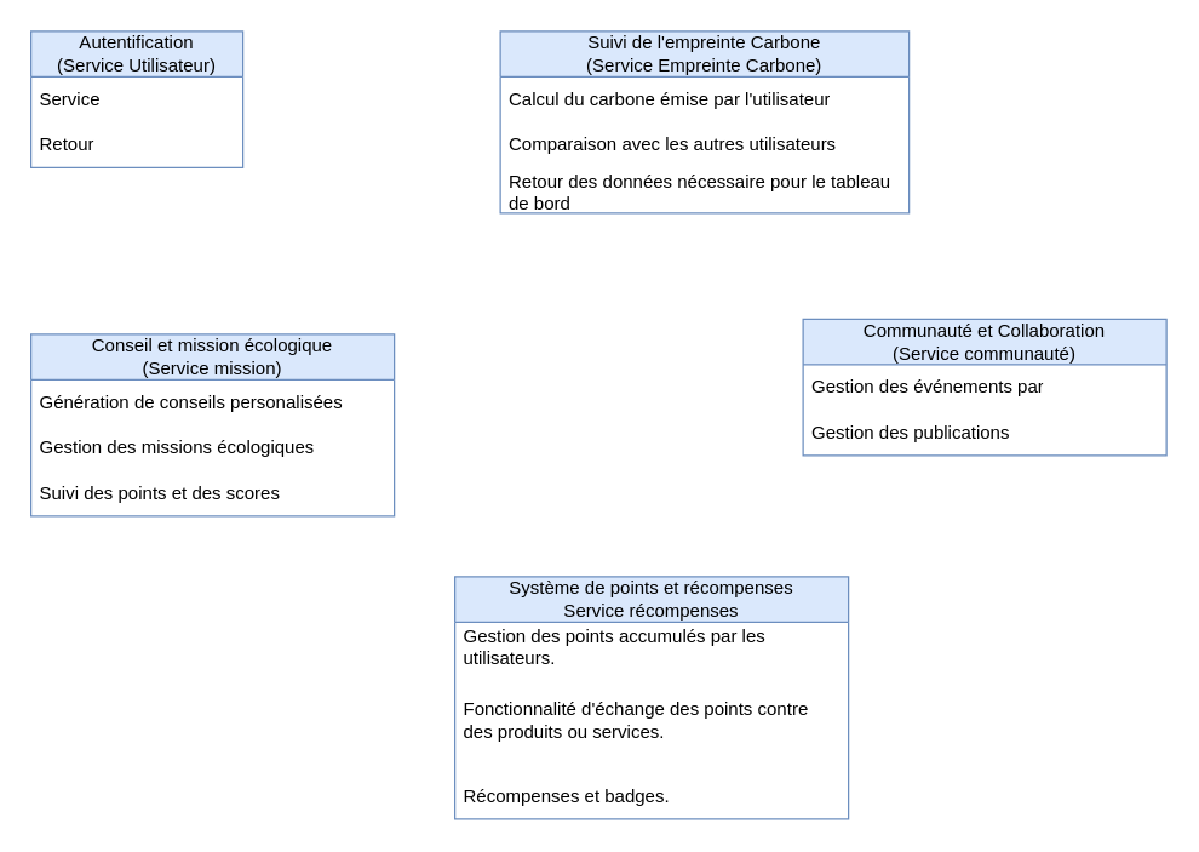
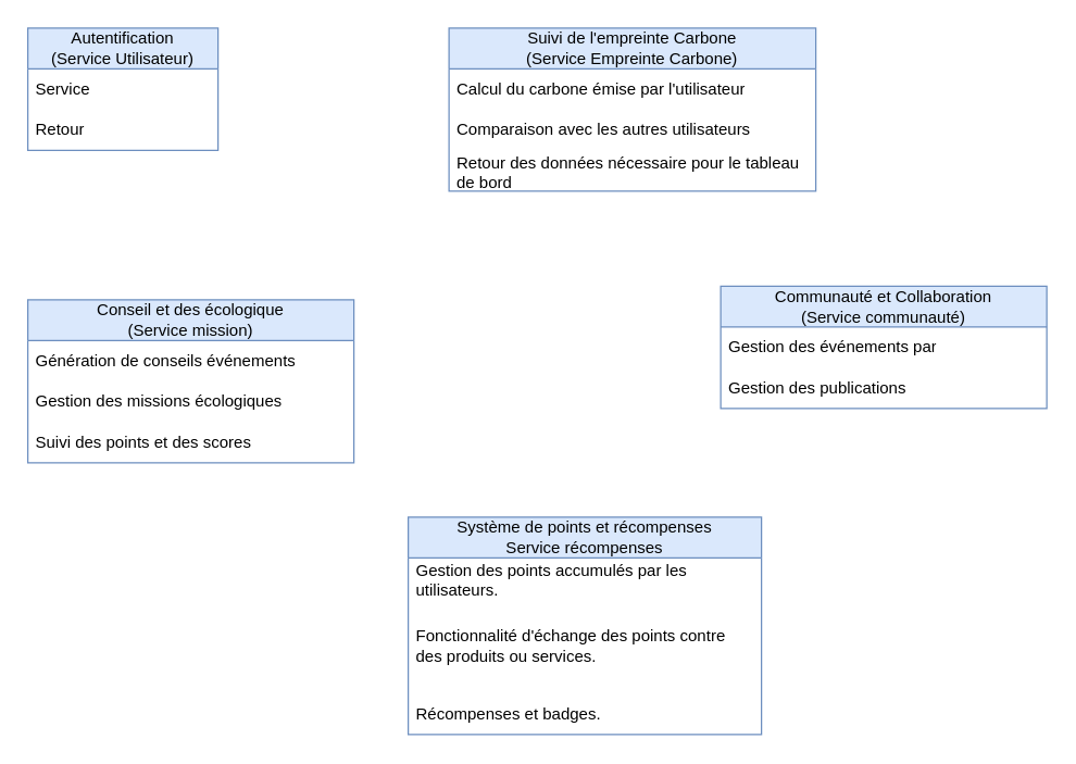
  <mxCell id="0" />
  <mxCell id="1" parent="0" />
  <mxCell id="2" value="Autentification&lt;div&gt;(Service Utilisateur)&lt;/div&gt;" style="swimlane;fontStyle=0;childLayout=stackLayout;horizontal=1;startSize=30;horizontalStack=0;resizeParent=1;resizeParentMax=0;resizeLast=0;collapsible=1;marginBottom=0;whiteSpace=wrap;html=1;fillColor=#dae8fc;strokeColor=#6c8ebf;" vertex="1" parent="1"><mxGeometry x="20" y="20" width="140" height="90" as="geometry" /></mxCell>
  <mxCell id="3" value="Service" style="text;strokeColor=none;fillColor=none;align=left;verticalAlign=middle;spacingLeft=4;spacingRight=4;overflow=hidden;points=[[0,0.5],[1,0.5]];portConstraint=eastwest;rotatable=0;whiteSpace=wrap;html=1;" vertex="1" parent="2"><mxGeometry y="30" width="140" height="30" as="geometry" /></mxCell>
  <mxCell id="4" value="Retour" style="text;strokeColor=none;fillColor=none;align=left;verticalAlign=middle;spacingLeft=4;spacingRight=4;overflow=hidden;points=[[0,0.5],[1,0.5]];portConstraint=eastwest;rotatable=0;whiteSpace=wrap;html=1;" vertex="1" parent="2"><mxGeometry y="60" width="140" height="30" as="geometry" /></mxCell>
  <mxCell id="5" value="Suivi de l'empreinte Carbone&lt;br&gt;(Service Empreinte Carbone)" style="swimlane;fontStyle=0;childLayout=stackLayout;horizontal=1;startSize=30;horizontalStack=0;resizeParent=1;resizeParentMax=0;resizeLast=0;collapsible=1;marginBottom=0;whiteSpace=wrap;html=1;fillColor=#dae8fc;strokeColor=#6c8ebf;" vertex="1" parent="1"><mxGeometry x="330" y="20" width="270" height="120" as="geometry" /></mxCell>
  <mxCell id="6" value="Calcul du carbone émise par l'utilisateur" style="text;strokeColor=none;fillColor=none;align=left;verticalAlign=middle;spacingLeft=4;spacingRight=4;overflow=hidden;points=[[0,0.5],[1,0.5]];portConstraint=eastwest;rotatable=0;whiteSpace=wrap;html=1;" vertex="1" parent="5"><mxGeometry y="30" width="270" height="30" as="geometry" /></mxCell>
  <mxCell id="7" value="Comparaison avec les autres utilisateurs" style="text;strokeColor=none;fillColor=none;align=left;verticalAlign=middle;spacingLeft=4;spacingRight=4;overflow=hidden;points=[[0,0.5],[1,0.5]];portConstraint=eastwest;rotatable=0;whiteSpace=wrap;html=1;" vertex="1" parent="5"><mxGeometry y="60" width="270" height="30" as="geometry" /></mxCell>
  <mxCell id="8" value="Retour des données nécessaire pour le tableau de bord" style="text;strokeColor=none;fillColor=none;align=left;verticalAlign=middle;spacingLeft=4;spacingRight=4;overflow=hidden;points=[[0,0.5],[1,0.5]];portConstraint=eastwest;rotatable=0;whiteSpace=wrap;html=1;" vertex="1" parent="5"><mxGeometry y="90" width="270" height="30" as="geometry" /></mxCell>
- <mxCell id="9" value="Conseil et mission écologique&lt;br&gt;(Service mission)" style="swimlane;fontStyle=0;childLayout=stackLayout;horizontal=1;startSize=30;horizontalStack=0;resizeParent=1;resizeParentMax=0;resizeLast=0;collapsible=1;marginBottom=0;whiteSpace=wrap;html=1;fillColor=#dae8fc;strokeColor=#6c8ebf;" vertex="1" parent="1"><mxGeometry x="20" y="220" width="240" height="120" as="geometry" /></mxCell>
- <mxCell id="10" value="Génération de conseils personalisées" style="text;strokeColor=none;fillColor=none;align=left;verticalAlign=middle;spacingLeft=4;spacingRight=4;overflow=hidden;points=[[0,0.5],[1,0.5]];portConstraint=eastwest;rotatable=0;whiteSpace=wrap;html=1;" vertex="1" parent="9"><mxGeometry y="30" width="240" height="30" as="geometry" /></mxCell>
+ <mxCell id="9" value="Conseil et des écologique&lt;br&gt;(Service mission)" style="swimlane;fontStyle=0;childLayout=stackLayout;horizontal=1;startSize=30;horizontalStack=0;resizeParent=1;resizeParentMax=0;resizeLast=0;collapsible=1;marginBottom=0;whiteSpace=wrap;html=1;fillColor=#dae8fc;strokeColor=#6c8ebf;" vertex="1" parent="1"><mxGeometry x="20" y="220" width="240" height="120" as="geometry" /></mxCell>
+ <mxCell id="10" value="Génération de conseils événements" style="text;strokeColor=none;fillColor=none;align=left;verticalAlign=middle;spacingLeft=4;spacingRight=4;overflow=hidden;points=[[0,0.5],[1,0.5]];portConstraint=eastwest;rotatable=0;whiteSpace=wrap;html=1;" vertex="1" parent="9"><mxGeometry y="30" width="240" height="30" as="geometry" /></mxCell>
  <mxCell id="11" value="Gestion des missions écologiques" style="text;strokeColor=none;fillColor=none;align=left;verticalAlign=middle;spacingLeft=4;spacingRight=4;overflow=hidden;points=[[0,0.5],[1,0.5]];portConstraint=eastwest;rotatable=0;whiteSpace=wrap;html=1;" vertex="1" parent="9"><mxGeometry y="60" width="240" height="30" as="geometry" /></mxCell>
  <mxCell id="12" value="Suivi des points et des scores" style="text;strokeColor=none;fillColor=none;align=left;verticalAlign=middle;spacingLeft=4;spacingRight=4;overflow=hidden;points=[[0,0.5],[1,0.5]];portConstraint=eastwest;rotatable=0;whiteSpace=wrap;html=1;" vertex="1" parent="9"><mxGeometry y="90" width="240" height="30" as="geometry" /></mxCell>
  <mxCell id="13" value="Communauté et Collaboration&lt;br&gt;(Service communauté)" style="swimlane;fontStyle=0;childLayout=stackLayout;horizontal=1;startSize=30;horizontalStack=0;resizeParent=1;resizeParentMax=0;resizeLast=0;collapsible=1;marginBottom=0;whiteSpace=wrap;html=1;fillColor=#dae8fc;strokeColor=#6c8ebf;" vertex="1" parent="1"><mxGeometry x="530" y="210" width="240" height="90" as="geometry" /></mxCell>
  <mxCell id="14" value="Gestion des événements par" style="text;strokeColor=none;fillColor=none;align=left;verticalAlign=middle;spacingLeft=4;spacingRight=4;overflow=hidden;points=[[0,0.5],[1,0.5]];portConstraint=eastwest;rotatable=0;whiteSpace=wrap;html=1;" vertex="1" parent="13"><mxGeometry y="30" width="240" height="30" as="geometry" /></mxCell>
  <mxCell id="15" value="Gestion des publications" style="text;strokeColor=none;fillColor=none;align=left;verticalAlign=middle;spacingLeft=4;spacingRight=4;overflow=hidden;points=[[0,0.5],[1,0.5]];portConstraint=eastwest;rotatable=0;whiteSpace=wrap;html=1;" vertex="1" parent="13"><mxGeometry y="60" width="240" height="30" as="geometry" /></mxCell>
  <mxCell id="16" value="Système de points et récompenses&lt;br&gt;Service récompenses" style="swimlane;fontStyle=0;childLayout=stackLayout;horizontal=1;startSize=30;horizontalStack=0;resizeParent=1;resizeParentMax=0;resizeLast=0;collapsible=1;marginBottom=0;whiteSpace=wrap;html=1;fillColor=#dae8fc;strokeColor=#6c8ebf;" vertex="1" parent="1"><mxGeometry x="300" y="380" width="260" height="160" as="geometry" /></mxCell>
  <mxCell id="17" value="Gestion des points accumulés par les utilisateurs." style="text;strokeColor=none;fillColor=none;align=left;verticalAlign=middle;spacingLeft=4;spacingRight=4;overflow=hidden;points=[[0,0.5],[1,0.5]];portConstraint=eastwest;rotatable=0;whiteSpace=wrap;html=1;" vertex="1" parent="16"><mxGeometry y="30" width="260" height="30" as="geometry" /></mxCell>
  <mxCell id="18" value="Fonctionnalité d'échange des points contre des produits ou services." style="text;strokeColor=none;fillColor=none;align=left;verticalAlign=middle;spacingLeft=4;spacingRight=4;overflow=hidden;points=[[0,0.5],[1,0.5]];portConstraint=eastwest;rotatable=0;whiteSpace=wrap;html=1;" vertex="1" parent="16"><mxGeometry y="60" width="260" height="70" as="geometry" /></mxCell>
  <mxCell id="19" value="Récompenses et badges." style="text;strokeColor=none;fillColor=none;align=left;verticalAlign=middle;spacingLeft=4;spacingRight=4;overflow=hidden;points=[[0,0.5],[1,0.5]];portConstraint=eastwest;rotatable=0;whiteSpace=wrap;html=1;" vertex="1" parent="16"><mxGeometry y="130" width="260" height="30" as="geometry" /></mxCell>
